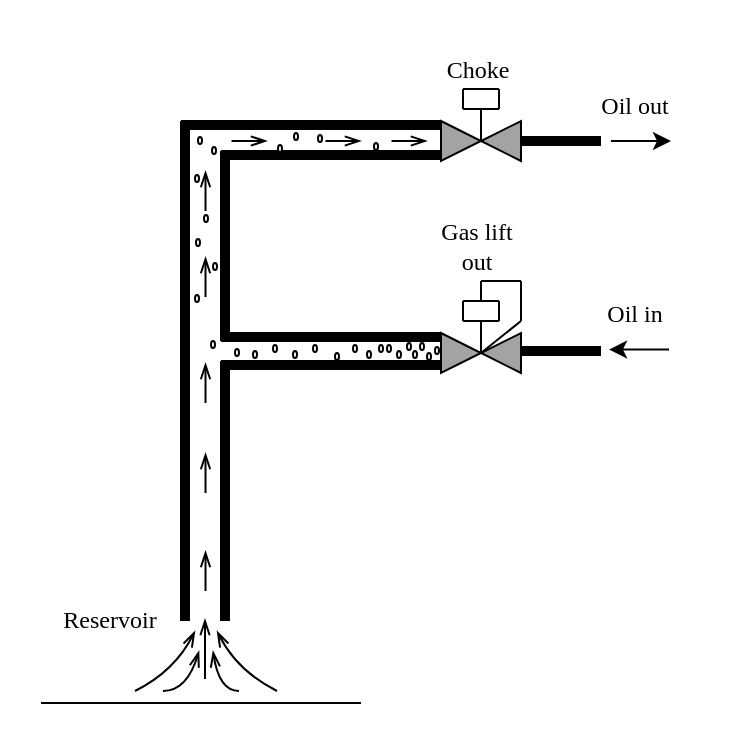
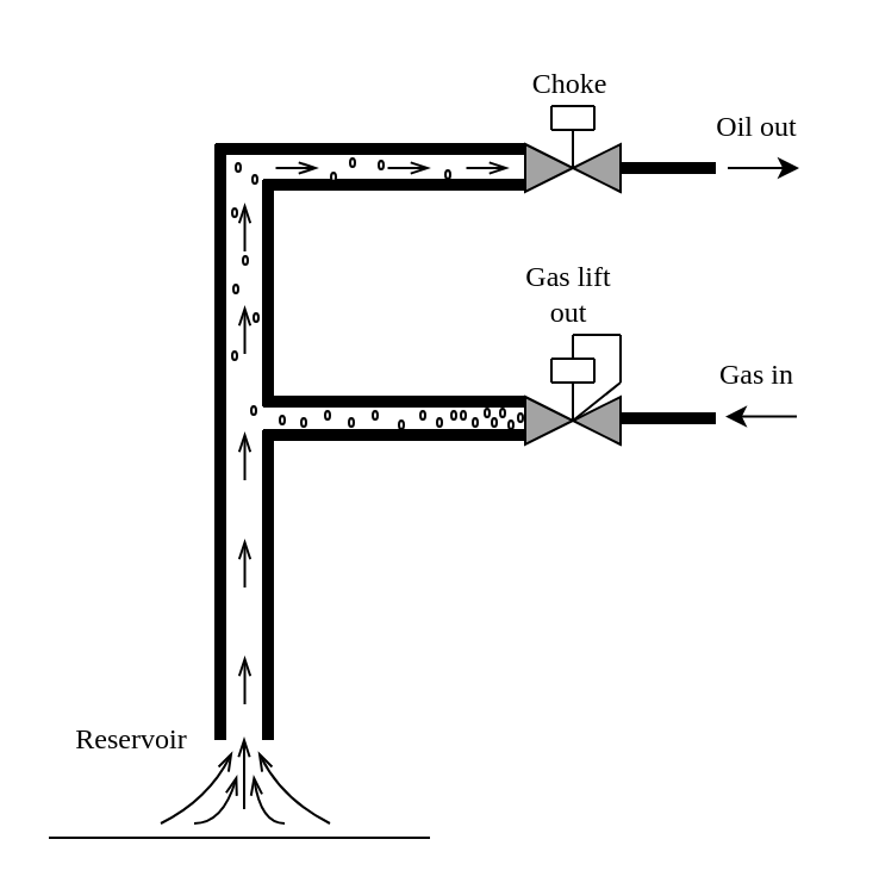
  <mxCell id="0" />
  <mxCell id="1" parent="0" />
  <mxCell id="2" value="" style="endArrow=none;html=1;rounded=0;" edge="1" parent="1"><mxGeometry width="50" height="50" relative="1" as="geometry"><mxPoint x="20" y="351" as="sourcePoint" /><mxPoint x="180" y="351" as="targetPoint" /></mxGeometry></mxCell>
  <mxCell id="3" value="" style="endArrow=none;html=1;rounded=0;strokeWidth=5;" edge="1" parent="1"><mxGeometry width="50" height="50" relative="1" as="geometry"><mxPoint x="92" y="310" as="sourcePoint" /><mxPoint x="92" y="60" as="targetPoint" /></mxGeometry></mxCell>
  <mxCell id="4" value="" style="endArrow=none;html=1;rounded=0;strokeWidth=5;entryX=0;entryY=0.5;entryDx=0;entryDy=0;" edge="1" parent="1"><mxGeometry width="50" height="50" relative="1" as="geometry"><mxPoint x="90" y="62" as="sourcePoint" /><mxPoint x="220" y="62" as="targetPoint" /></mxGeometry></mxCell>
  <mxCell id="5" value="" style="endArrow=none;html=1;rounded=0;strokeWidth=5;" edge="1" parent="1"><mxGeometry width="50" height="50" relative="1" as="geometry"><mxPoint x="260" y="70" as="sourcePoint" /><mxPoint x="300" y="70" as="targetPoint" /></mxGeometry></mxCell>
  <mxCell id="6" value="" style="endArrow=classic;html=1;rounded=0;" edge="1" parent="1"><mxGeometry width="50" height="50" relative="1" as="geometry"><mxPoint x="305" y="70" as="sourcePoint" /><mxPoint x="335" y="70" as="targetPoint" /></mxGeometry></mxCell>
  <mxCell id="7" value="&lt;font face=&quot;Times New Roman&quot;&gt;Oil out&lt;/font&gt;" style="text;html=1;align=center;verticalAlign=middle;resizable=0;points=[];autosize=1;strokeColor=none;fillColor=none;" vertex="1" parent="1"><mxGeometry x="287" y="38" width="60" height="30" as="geometry" /></mxCell>
  <mxCell id="8" value="" style="endArrow=none;html=1;curved=1;startArrow=openThin;startFill=0;" edge="1" parent="1"><mxGeometry width="50" height="50" relative="1" as="geometry"><mxPoint x="97" y="315" as="sourcePoint" /><mxPoint x="67" y="345" as="targetPoint" /><Array as="points"><mxPoint x="87" y="335" /></Array></mxGeometry></mxCell>
  <mxCell id="9" value="" style="endArrow=none;html=1;rounded=0;strokeWidth=5;" edge="1" parent="1"><mxGeometry width="50" height="50" relative="1" as="geometry"><mxPoint x="260" y="175" as="sourcePoint" /><mxPoint x="300" y="175" as="targetPoint" /></mxGeometry></mxCell>
  <mxCell id="10" value="" style="endArrow=classic;html=1;rounded=0;" edge="1" parent="1"><mxGeometry width="50" height="50" relative="1" as="geometry"><mxPoint x="334" y="174.27" as="sourcePoint" /><mxPoint x="304" y="174.27" as="targetPoint" /></mxGeometry></mxCell>
- <mxCell id="11" value="&lt;font face=&quot;Times New Roman&quot;&gt;Oil in&lt;/font&gt;" style="text;html=1;align=center;verticalAlign=middle;resizable=0;points=[];autosize=1;strokeColor=none;fillColor=none;" vertex="1" parent="1"><mxGeometry x="292" y="142.27" width="50" height="30" as="geometry" /></mxCell>
+ <mxCell id="11" value="&lt;font face=&quot;Times New Roman&quot;&gt;Gas in&lt;/font&gt;" style="text;html=1;align=center;verticalAlign=middle;resizable=0;points=[];autosize=1;strokeColor=none;fillColor=none;" vertex="1" parent="1"><mxGeometry x="292" y="142.27" width="50" height="30" as="geometry" /></mxCell>
  <mxCell id="12" value="" style="endArrow=none;html=1;curved=1;startArrow=openThin;startFill=0;" edge="1" parent="1"><mxGeometry width="50" height="50" relative="1" as="geometry"><mxPoint x="108" y="315" as="sourcePoint" /><mxPoint x="138" y="345" as="targetPoint" /><Array as="points"><mxPoint x="118" y="335" /></Array></mxGeometry></mxCell>
  <mxCell id="13" value="" style="endArrow=none;html=1;startArrow=openThin;startFill=0;curved=1;" edge="1" parent="1"><mxGeometry width="50" height="50" relative="1" as="geometry"><mxPoint x="106" y="325" as="sourcePoint" /><mxPoint x="119" y="345" as="targetPoint" /><Array as="points"><mxPoint x="109" y="345" /></Array></mxGeometry></mxCell>
  <mxCell id="14" value="" style="endArrow=none;html=1;rounded=0;strokeWidth=5;" edge="1" parent="1"><mxGeometry width="50" height="50" relative="1" as="geometry"><mxPoint x="112" y="310" as="sourcePoint" /><mxPoint x="112" y="180" as="targetPoint" /></mxGeometry></mxCell>
  <mxCell id="15" value="" style="endArrow=none;html=1;rounded=0;strokeWidth=5;entryX=0;entryY=0.5;entryDx=0;entryDy=0;" edge="1" parent="1"><mxGeometry width="50" height="50" relative="1" as="geometry"><mxPoint x="110" y="77" as="sourcePoint" /><mxPoint x="220" y="77" as="targetPoint" /></mxGeometry></mxCell>
  <mxCell id="16" value="" style="endArrow=none;html=1;rounded=0;strokeWidth=5;entryX=0;entryY=0.5;entryDx=0;entryDy=0;" edge="1" parent="1"><mxGeometry width="50" height="50" relative="1" as="geometry"><mxPoint x="110" y="168" as="sourcePoint" /><mxPoint x="220" y="168" as="targetPoint" /></mxGeometry></mxCell>
  <mxCell id="17" value="" style="endArrow=none;html=1;rounded=0;strokeWidth=5;entryX=0;entryY=0.5;entryDx=0;entryDy=0;" edge="1" parent="1"><mxGeometry width="50" height="50" relative="1" as="geometry"><mxPoint x="110" y="182" as="sourcePoint" /><mxPoint x="220" y="182" as="targetPoint" /></mxGeometry></mxCell>
  <mxCell id="18" value="" style="endArrow=none;html=1;rounded=0;strokeWidth=5;" edge="1" parent="1"><mxGeometry width="50" height="50" relative="1" as="geometry"><mxPoint x="112" y="170" as="sourcePoint" /><mxPoint x="112" y="75" as="targetPoint" /></mxGeometry></mxCell>
  <mxCell id="19" value="" style="endArrow=none;html=1;curved=1;startArrow=openThin;startFill=0;endSize=4;targetPerimeterSpacing=-6;" edge="1" parent="1"><mxGeometry width="50" height="50" relative="1" as="geometry"><mxPoint x="99" y="325" as="sourcePoint" /><mxPoint x="81" y="345" as="targetPoint" /><Array as="points"><mxPoint x="93" y="345" /></Array></mxGeometry></mxCell>
  <mxCell id="20" value="" style="endArrow=none;html=1;rounded=0;startArrow=openThin;startFill=0;" edge="1" parent="1"><mxGeometry width="50" height="50" relative="1" as="geometry"><mxPoint x="102" y="309" as="sourcePoint" /><mxPoint x="102" y="339" as="targetPoint" /></mxGeometry></mxCell>
  <mxCell id="21" value="" style="ellipse;whiteSpace=wrap;html=1;rotation=90;strokeWidth=1;perimeterSpacing=0;" vertex="1" parent="1"><mxGeometry x="104.25" y="170.75" width="3.5" height="2" as="geometry" /></mxCell>
  <mxCell id="22" value="" style="ellipse;whiteSpace=wrap;html=1;rotation=90;strokeWidth=1;perimeterSpacing=0;" vertex="1" parent="1"><mxGeometry x="116.25" y="174.75" width="3.5" height="2" as="geometry" /></mxCell>
  <mxCell id="23" value="" style="ellipse;whiteSpace=wrap;html=1;rotation=90;strokeWidth=1;perimeterSpacing=0;" vertex="1" parent="1"><mxGeometry x="125.25" y="175.75" width="3.5" height="2" as="geometry" /></mxCell>
  <mxCell id="24" value="" style="ellipse;whiteSpace=wrap;html=1;rotation=90;strokeWidth=1;perimeterSpacing=0;" vertex="1" parent="1"><mxGeometry x="135.25" y="172.75" width="3.5" height="2" as="geometry" /></mxCell>
  <mxCell id="25" value="" style="ellipse;whiteSpace=wrap;html=1;rotation=90;strokeWidth=1;perimeterSpacing=0;" vertex="1" parent="1"><mxGeometry x="145.25" y="175.75" width="3.5" height="2" as="geometry" /></mxCell>
  <mxCell id="26" value="" style="ellipse;whiteSpace=wrap;html=1;rotation=90;strokeWidth=1;perimeterSpacing=0;" vertex="1" parent="1"><mxGeometry x="155.25" y="172.75" width="3.5" height="2" as="geometry" /></mxCell>
  <mxCell id="27" value="" style="ellipse;whiteSpace=wrap;html=1;rotation=90;strokeWidth=1;perimeterSpacing=0;" vertex="1" parent="1"><mxGeometry x="166.25" y="176.75" width="3.5" height="2" as="geometry" /></mxCell>
  <mxCell id="28" value="" style="ellipse;whiteSpace=wrap;html=1;rotation=90;strokeWidth=1;perimeterSpacing=0;" vertex="1" parent="1"><mxGeometry x="175.25" y="172.75" width="3.5" height="2" as="geometry" /></mxCell>
  <mxCell id="29" value="" style="ellipse;whiteSpace=wrap;html=1;rotation=90;strokeWidth=1;perimeterSpacing=0;" vertex="1" parent="1"><mxGeometry x="182.25" y="175.75" width="3.5" height="2" as="geometry" /></mxCell>
  <mxCell id="30" value="" style="ellipse;whiteSpace=wrap;html=1;rotation=90;strokeWidth=1;perimeterSpacing=0;" vertex="1" parent="1"><mxGeometry x="188.25" y="172.75" width="3.5" height="2" as="geometry" /></mxCell>
  <mxCell id="31" value="" style="ellipse;whiteSpace=wrap;html=1;rotation=90;strokeWidth=1;perimeterSpacing=0;" vertex="1" parent="1"><mxGeometry x="216.25" y="173.75" width="3.5" height="2" as="geometry" /></mxCell>
  <mxCell id="32" value="" style="ellipse;whiteSpace=wrap;html=1;rotation=90;strokeWidth=1;perimeterSpacing=0;" vertex="1" parent="1"><mxGeometry x="212.25" y="176.75" width="3.5" height="2" as="geometry" /></mxCell>
  <mxCell id="33" value="" style="ellipse;whiteSpace=wrap;html=1;rotation=90;strokeWidth=1;perimeterSpacing=0;" vertex="1" parent="1"><mxGeometry x="208.75" y="171.75" width="3.5" height="2" as="geometry" /></mxCell>
  <mxCell id="34" value="" style="ellipse;whiteSpace=wrap;html=1;rotation=90;strokeWidth=1;perimeterSpacing=0;" vertex="1" parent="1"><mxGeometry x="205.25" y="175.75" width="3.5" height="2" as="geometry" /></mxCell>
  <mxCell id="35" value="" style="ellipse;whiteSpace=wrap;html=1;rotation=90;strokeWidth=1;perimeterSpacing=0;" vertex="1" parent="1"><mxGeometry x="202.25" y="171.75" width="3.5" height="2" as="geometry" /></mxCell>
  <mxCell id="36" value="" style="ellipse;whiteSpace=wrap;html=1;rotation=90;strokeWidth=1;perimeterSpacing=0;" vertex="1" parent="1"><mxGeometry x="197.25" y="175.75" width="3.5" height="2" as="geometry" /></mxCell>
  <mxCell id="37" value="" style="ellipse;whiteSpace=wrap;html=1;rotation=90;strokeWidth=1;perimeterSpacing=0;" vertex="1" parent="1"><mxGeometry x="192.25" y="172.75" width="3.5" height="2" as="geometry" /></mxCell>
  <mxCell id="38" value="&lt;font face=&quot;Times New Roman&quot;&gt;Reservoir&lt;/font&gt;" style="text;html=1;strokeColor=none;fillColor=none;align=center;verticalAlign=middle;whiteSpace=wrap;rounded=0;" vertex="1" parent="1"><mxGeometry x="25" y="295" width="60" height="30" as="geometry" /></mxCell>
  <mxCell id="39" value="" style="ellipse;whiteSpace=wrap;html=1;rotation=90;strokeWidth=1;perimeterSpacing=0;" vertex="1" parent="1"><mxGeometry x="96.25" y="147.75" width="3.5" height="2" as="geometry" /></mxCell>
  <mxCell id="40" value="" style="ellipse;whiteSpace=wrap;html=1;rotation=90;strokeWidth=1;perimeterSpacing=0;" vertex="1" parent="1"><mxGeometry x="105.25" y="131.75" width="3.5" height="2" as="geometry" /></mxCell>
  <mxCell id="41" value="" style="ellipse;whiteSpace=wrap;html=1;rotation=90;strokeWidth=1;perimeterSpacing=0;" vertex="1" parent="1"><mxGeometry x="96.25" y="87.75" width="3.5" height="2" as="geometry" /></mxCell>
  <mxCell id="42" value="" style="ellipse;whiteSpace=wrap;html=1;rotation=90;strokeWidth=1;perimeterSpacing=0;" vertex="1" parent="1"><mxGeometry x="100.75" y="107.75" width="3.5" height="2" as="geometry" /></mxCell>
  <mxCell id="43" value="" style="ellipse;whiteSpace=wrap;html=1;rotation=90;strokeWidth=1;perimeterSpacing=0;" vertex="1" parent="1"><mxGeometry x="104.75" y="73.75" width="3.5" height="2" as="geometry" /></mxCell>
  <mxCell id="44" value="" style="endArrow=none;html=1;rounded=0;startArrow=openThin;startFill=0;strokeWidth=1;" edge="1" parent="1"><mxGeometry width="50" height="50" relative="1" as="geometry"><mxPoint x="102.26" y="275" as="sourcePoint" /><mxPoint x="102.26" y="295" as="targetPoint" /></mxGeometry></mxCell>
  <mxCell id="45" value="" style="endArrow=none;html=1;rounded=0;startArrow=openThin;startFill=0;strokeWidth=1;" edge="1" parent="1"><mxGeometry width="50" height="50" relative="1" as="geometry"><mxPoint x="102.26" y="226" as="sourcePoint" /><mxPoint x="102.26" y="246" as="targetPoint" /></mxGeometry></mxCell>
  <mxCell id="46" value="" style="endArrow=none;html=1;rounded=0;startArrow=openThin;startFill=0;strokeWidth=1;" edge="1" parent="1"><mxGeometry width="50" height="50" relative="1" as="geometry"><mxPoint x="102.26" y="181" as="sourcePoint" /><mxPoint x="102.26" y="201" as="targetPoint" /></mxGeometry></mxCell>
  <mxCell id="47" value="" style="endArrow=none;html=1;rounded=0;startArrow=openThin;startFill=0;strokeWidth=1;" edge="1" parent="1"><mxGeometry width="50" height="50" relative="1" as="geometry"><mxPoint x="102.26" y="128" as="sourcePoint" /><mxPoint x="102.26" y="148" as="targetPoint" /></mxGeometry></mxCell>
  <mxCell id="48" value="" style="endArrow=none;html=1;rounded=0;startArrow=openThin;startFill=0;strokeWidth=1;" edge="1" parent="1"><mxGeometry width="50" height="50" relative="1" as="geometry"><mxPoint x="102.26" y="85" as="sourcePoint" /><mxPoint x="102.26" y="105" as="targetPoint" /></mxGeometry></mxCell>
  <mxCell id="49" value="" style="endArrow=none;html=1;rounded=0;startArrow=openThin;startFill=0;strokeWidth=1;" edge="1" parent="1"><mxGeometry width="50" height="50" relative="1" as="geometry"><mxPoint x="133" y="70" as="sourcePoint" /><mxPoint x="115.26" y="70" as="targetPoint" /></mxGeometry></mxCell>
  <mxCell id="50" value="" style="endArrow=none;html=1;rounded=0;startArrow=openThin;startFill=0;strokeWidth=1;" edge="1" parent="1"><mxGeometry width="50" height="50" relative="1" as="geometry"><mxPoint x="180" y="70" as="sourcePoint" /><mxPoint x="162.26" y="70" as="targetPoint" /></mxGeometry></mxCell>
  <mxCell id="51" value="" style="endArrow=none;html=1;rounded=0;startArrow=openThin;startFill=0;strokeWidth=1;" edge="1" parent="1"><mxGeometry width="50" height="50" relative="1" as="geometry"><mxPoint x="213" y="70" as="sourcePoint" /><mxPoint x="195.26" y="70" as="targetPoint" /></mxGeometry></mxCell>
  <mxCell id="52" value="" style="ellipse;whiteSpace=wrap;html=1;rotation=90;strokeWidth=1;perimeterSpacing=0;" vertex="1" parent="1"><mxGeometry x="137.75" y="72.75" width="3.5" height="2" as="geometry" /></mxCell>
  <mxCell id="53" value="" style="ellipse;whiteSpace=wrap;html=1;rotation=90;strokeWidth=1;perimeterSpacing=0;" vertex="1" parent="1"><mxGeometry x="157.75" y="67.75" width="3.5" height="2" as="geometry" /></mxCell>
  <mxCell id="54" value="" style="ellipse;whiteSpace=wrap;html=1;rotation=90;strokeWidth=1;perimeterSpacing=0;" vertex="1" parent="1"><mxGeometry x="185.75" y="71.75" width="3.5" height="2" as="geometry" /></mxCell>
  <mxCell id="55" value="" style="ellipse;whiteSpace=wrap;html=1;rotation=90;strokeWidth=1;perimeterSpacing=0;" vertex="1" parent="1"><mxGeometry x="96.75" y="119.75" width="3.5" height="2" as="geometry" /></mxCell>
  <mxCell id="56" value="" style="ellipse;whiteSpace=wrap;html=1;rotation=90;strokeWidth=1;perimeterSpacing=0;" vertex="1" parent="1"><mxGeometry x="97.75" y="68.75" width="3.5" height="2" as="geometry" /></mxCell>
  <mxCell id="57" value="" style="ellipse;whiteSpace=wrap;html=1;rotation=90;strokeWidth=1;perimeterSpacing=0;" vertex="1" parent="1"><mxGeometry x="145.75" y="66.75" width="3.5" height="2" as="geometry" /></mxCell>
  <mxCell id="58" value="&lt;font face=&quot;Times New Roman&quot;&gt;Choke&lt;/font&gt;" style="text;html=1;strokeColor=none;fillColor=none;align=center;verticalAlign=middle;whiteSpace=wrap;rounded=0;" vertex="1" parent="1"><mxGeometry x="208.75" y="20" width="60" height="30" as="geometry" /></mxCell>
  <mxCell id="59" value="" style="group" vertex="1" connectable="0" parent="1"><mxGeometry x="220" y="150" width="40" height="36" as="geometry" /></mxCell>
  <mxCell id="60" value="" style="endArrow=none;html=1;rounded=0;" edge="1" parent="59"><mxGeometry width="50" height="50" relative="1" as="geometry"><mxPoint x="20" y="26" as="sourcePoint" /><mxPoint x="20" y="10" as="targetPoint" /></mxGeometry></mxCell>
  <mxCell id="61" value="" style="endArrow=none;html=1;rounded=0;" edge="1" parent="59"><mxGeometry width="50" height="50" relative="1" as="geometry"><mxPoint x="11" y="10" as="sourcePoint" /><mxPoint x="29" y="10" as="targetPoint" /></mxGeometry></mxCell>
  <mxCell id="62" value="" style="triangle;whiteSpace=wrap;html=1;rotation=-180;fillColor=#A3A3A3;" vertex="1" parent="59"><mxGeometry x="20" y="16" width="20" height="20" as="geometry" /></mxCell>
  <mxCell id="63" value="" style="triangle;whiteSpace=wrap;html=1;rotation=0;fillColor=#A3A3A3;" vertex="1" parent="59"><mxGeometry y="16" width="20" height="20" as="geometry" /></mxCell>
  <mxCell id="64" value="" style="endArrow=none;html=1;rounded=0;" edge="1" parent="59"><mxGeometry width="50" height="50" relative="1" as="geometry"><mxPoint x="11" as="sourcePoint" /><mxPoint x="11" y="10" as="targetPoint" /></mxGeometry></mxCell>
  <mxCell id="65" value="" style="endArrow=none;html=1;rounded=0;" edge="1" parent="59"><mxGeometry width="50" height="50" relative="1" as="geometry"><mxPoint x="29" as="sourcePoint" /><mxPoint x="29" y="10" as="targetPoint" /></mxGeometry></mxCell>
  <mxCell id="66" value="" style="endArrow=none;html=1;rounded=0;" edge="1" parent="59"><mxGeometry width="50" height="50" relative="1" as="geometry"><mxPoint x="11" as="sourcePoint" /><mxPoint x="29" as="targetPoint" /></mxGeometry></mxCell>
  <mxCell id="67" value="" style="group" vertex="1" connectable="0" parent="1"><mxGeometry x="220" y="44" width="40" height="36" as="geometry" /></mxCell>
  <mxCell id="68" value="" style="endArrow=none;html=1;rounded=0;" edge="1" parent="67"><mxGeometry width="50" height="50" relative="1" as="geometry"><mxPoint x="20" y="26" as="sourcePoint" /><mxPoint x="20" y="10" as="targetPoint" /></mxGeometry></mxCell>
  <mxCell id="69" value="" style="endArrow=none;html=1;rounded=0;" edge="1" parent="67"><mxGeometry width="50" height="50" relative="1" as="geometry"><mxPoint x="11" y="10" as="sourcePoint" /><mxPoint x="29" y="10" as="targetPoint" /></mxGeometry></mxCell>
  <mxCell id="70" value="" style="triangle;whiteSpace=wrap;html=1;rotation=-180;fillColor=#A3A3A3;" vertex="1" parent="67"><mxGeometry x="20" y="16" width="20" height="20" as="geometry" /></mxCell>
  <mxCell id="71" value="" style="triangle;whiteSpace=wrap;html=1;rotation=0;fillColor=#A3A3A3;" vertex="1" parent="67"><mxGeometry y="16" width="20" height="20" as="geometry" /></mxCell>
  <mxCell id="72" value="" style="endArrow=none;html=1;rounded=0;" edge="1" parent="67"><mxGeometry width="50" height="50" relative="1" as="geometry"><mxPoint x="11" as="sourcePoint" /><mxPoint x="11" y="10" as="targetPoint" /></mxGeometry></mxCell>
  <mxCell id="73" value="" style="endArrow=none;html=1;rounded=0;" edge="1" parent="67"><mxGeometry width="50" height="50" relative="1" as="geometry"><mxPoint x="29" as="sourcePoint" /><mxPoint x="29" y="10" as="targetPoint" /></mxGeometry></mxCell>
  <mxCell id="74" value="" style="endArrow=none;html=1;rounded=0;" edge="1" parent="67"><mxGeometry width="50" height="50" relative="1" as="geometry"><mxPoint x="11" as="sourcePoint" /><mxPoint x="29" as="targetPoint" /></mxGeometry></mxCell>
  <mxCell id="75" value="" style="endArrow=none;html=1;rounded=0;" edge="1" parent="1"><mxGeometry width="50" height="50" relative="1" as="geometry"><mxPoint x="240" y="140" as="sourcePoint" /><mxPoint x="240" y="150" as="targetPoint" /></mxGeometry></mxCell>
  <mxCell id="76" value="" style="endArrow=none;html=1;rounded=0;" edge="1" parent="1"><mxGeometry width="50" height="50" relative="1" as="geometry"><mxPoint x="240" y="140" as="sourcePoint" /><mxPoint x="260" y="140" as="targetPoint" /></mxGeometry></mxCell>
  <mxCell id="77" value="" style="endArrow=none;html=1;rounded=0;" edge="1" parent="1"><mxGeometry width="50" height="50" relative="1" as="geometry"><mxPoint x="260" y="160" as="sourcePoint" /><mxPoint x="260" y="140" as="targetPoint" /></mxGeometry></mxCell>
  <mxCell id="78" value="" style="endArrow=none;html=1;rounded=0;exitX=1;exitY=0.5;exitDx=0;exitDy=0;" edge="1" parent="1" source="62"><mxGeometry width="50" height="50" relative="1" as="geometry"><mxPoint x="240" y="220" as="sourcePoint" /><mxPoint x="260" y="160" as="targetPoint" /></mxGeometry></mxCell>
  <mxCell id="79" value="&lt;font face=&quot;Times New Roman&quot;&gt;Gas lift out&lt;br&gt;&lt;/font&gt;" style="text;html=1;strokeColor=none;fillColor=none;align=center;verticalAlign=middle;whiteSpace=wrap;rounded=0;" vertex="1" parent="1"><mxGeometry x="213.13" y="107.75" width="51.25" height="30" as="geometry" /></mxCell>
